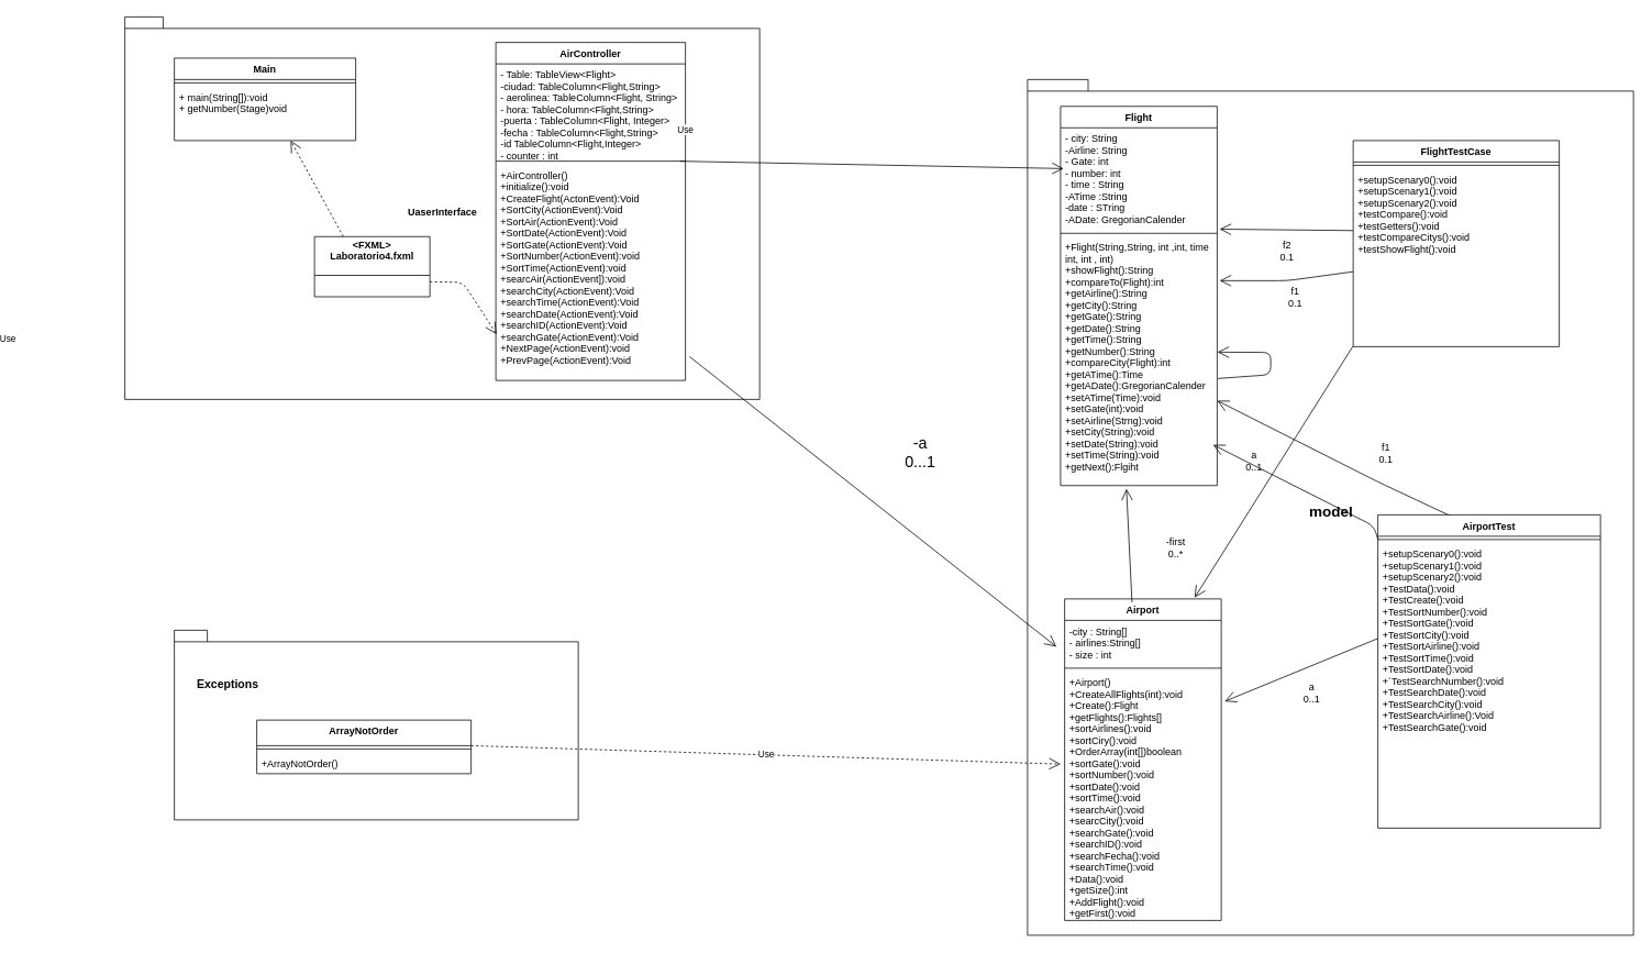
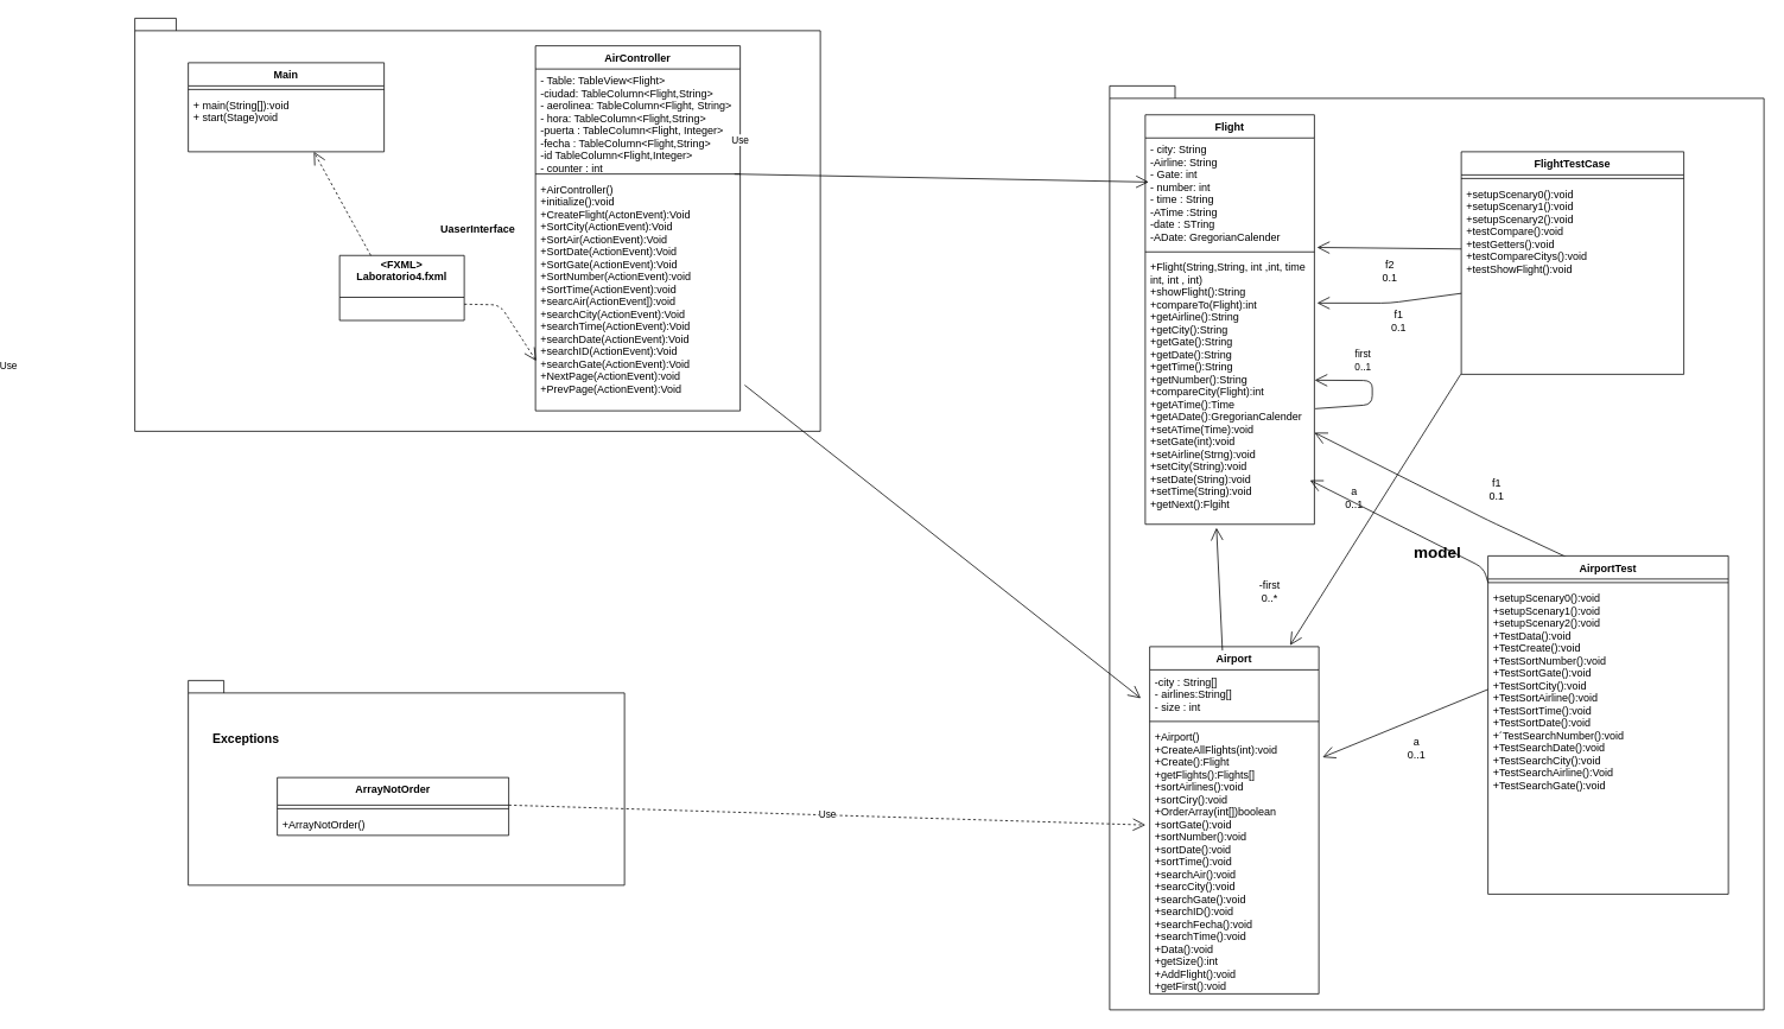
  <mxCell id="0" />
  <mxCell id="1" parent="0" />
  <mxCell id="2" value="" style="shape=folder;fontStyle=1;spacingTop=10;tabWidth=40;tabHeight=14;tabPosition=left;html=1;" parent="1" vertex="1"><mxGeometry x="80" y="764" width="490" height="230" as="geometry" /></mxCell>
  <mxCell id="3" value="&lt;span style=&quot;font-size: 18px&quot;&gt;model&lt;/span&gt;" style="shape=folder;fontStyle=1;spacingTop=10;tabWidth=40;tabHeight=14;tabPosition=left;html=1;" parent="1" vertex="1"><mxGeometry x="1115" y="96" width="735" height="1038" as="geometry" /></mxCell>
  <mxCell id="4" value="&lt;span&gt;UaserInterface&lt;/span&gt;" style="shape=folder;fontStyle=1;spacingTop=10;tabWidth=40;tabHeight=14;tabPosition=left;html=1;" parent="1" vertex="1"><mxGeometry x="20" y="20" width="770" height="464" as="geometry" /></mxCell>
  <mxCell id="5" value="Main" style="swimlane;fontStyle=1;align=center;verticalAlign=top;childLayout=stackLayout;horizontal=1;startSize=26;horizontalStack=0;resizeParent=1;resizeParentMax=0;resizeLast=0;collapsible=1;marginBottom=0;" parent="1" vertex="1"><mxGeometry x="80" y="70" width="220" height="100" as="geometry" /></mxCell>
  <mxCell id="6" value="" style="line;strokeWidth=1;fillColor=none;align=left;verticalAlign=middle;spacingTop=-1;spacingLeft=3;spacingRight=3;rotatable=0;labelPosition=right;points=[];portConstraint=eastwest;" parent="5" vertex="1"><mxGeometry y="26" width="220" height="8" as="geometry" /></mxCell>
- <mxCell id="7" value="+ main(String[]):void&#10;+ getNumber(Stage)void&#10;" style="text;strokeColor=none;fillColor=none;align=left;verticalAlign=top;spacingLeft=4;spacingRight=4;overflow=hidden;rotatable=0;points=[[0,0.5],[1,0.5]];portConstraint=eastwest;" parent="5" vertex="1"><mxGeometry y="34" width="220" height="66" as="geometry" /></mxCell>
+ <mxCell id="7" value="+ main(String[]):void&#10;+ start(Stage)void&#10;" style="text;strokeColor=none;fillColor=none;align=left;verticalAlign=top;spacingLeft=4;spacingRight=4;overflow=hidden;rotatable=0;points=[[0,0.5],[1,0.5]];portConstraint=eastwest;" parent="5" vertex="1"><mxGeometry y="34" width="220" height="66" as="geometry" /></mxCell>
  <mxCell id="8" value="AirController" style="swimlane;fontStyle=1;align=center;verticalAlign=top;childLayout=stackLayout;horizontal=1;startSize=26;horizontalStack=0;resizeParent=1;resizeParentMax=0;resizeLast=0;collapsible=1;marginBottom=0;" parent="1" vertex="1"><mxGeometry x="470" y="51" width="230" height="410" as="geometry" /></mxCell>
  <mxCell id="9" value="- Table: TableView&lt;Flight&gt;&#10;-ciudad: TableColumn&lt;Flight,String&gt;&#10;- aerolinea: TableColumn&lt;Flight, String&gt;&#10;- hora: TableColumn&lt;Flight,String&gt;&#10;-puerta : TableColumn&lt;Flight, Integer&gt;&#10;-fecha : TableColumn&lt;Flight,String&gt;&#10;-id TableColumn&lt;Flight,Integer&gt;&#10;- counter : int&#10;&#10;" style="text;strokeColor=none;fillColor=none;align=left;verticalAlign=top;spacingLeft=4;spacingRight=4;overflow=hidden;rotatable=0;points=[[0,0.5],[1,0.5]];portConstraint=eastwest;" parent="8" vertex="1"><mxGeometry y="26" width="230" height="114" as="geometry" /></mxCell>
  <mxCell id="10" value="" style="line;strokeWidth=1;fillColor=none;align=left;verticalAlign=middle;spacingTop=-1;spacingLeft=3;spacingRight=3;rotatable=0;labelPosition=right;points=[];portConstraint=eastwest;" parent="8" vertex="1"><mxGeometry y="140" width="230" height="8" as="geometry" /></mxCell>
  <mxCell id="11" value="+AirController()&#10;+initialize():void&#10;+CreateFlight(ActonEvent):Void&#10;+SortCity(ActionEvent):Void&#10;+SortAir(ActionEvent):Void&#10;+SortDate(ActionEvent):Void&#10;+SortGate(ActionEvent):Void&#10;+SortNumber(ActionEvent):void&#10;+SortTime(ActionEvent):void&#10;+searcAir(ActionEvent]):void&#10;+searchCity(ActionEvent):Void&#10;+searchTime(ActionEvent):Void&#10;+searchDate(ActionEvent):Void&#10;+searchID(ActionEvent):Void&#10;+searchGate(ActionEvent):Void&#10;+NextPage(ActionEvent):void&#10;+PrevPage(ActionEvent):Void&#10;&#10;&#10;&#10;&#10;&#10;&#10;&#10;&#10;" style="text;strokeColor=none;fillColor=none;align=left;verticalAlign=top;spacingLeft=4;spacingRight=4;overflow=hidden;rotatable=0;points=[[0,0.5],[1,0.5]];portConstraint=eastwest;" parent="8" vertex="1"><mxGeometry y="148" width="230" height="262" as="geometry" /></mxCell>
  <mxCell id="12" value="" style="endArrow=open;endFill=1;endSize=12;html=1;exitX=0.972;exitY=0.507;exitDx=0;exitDy=0;exitPerimeter=0;" parent="1" source="10" edge="1"><mxGeometry width="160" relative="1" as="geometry"><mxPoint x="730" y="224" as="sourcePoint" /><mxPoint x="1158.824" y="204" as="targetPoint" /></mxGeometry></mxCell>
  <mxCell id="13" value="Flight" style="swimlane;fontStyle=1;align=center;verticalAlign=top;childLayout=stackLayout;horizontal=1;startSize=26;horizontalStack=0;resizeParent=1;resizeParentMax=0;resizeLast=0;collapsible=1;marginBottom=0;" parent="1" vertex="1"><mxGeometry x="1155" y="128.5" width="190" height="460" as="geometry" /></mxCell>
  <mxCell id="14" value="- city: String&#10;-Airline: String&#10;- Gate: int&#10;- number: int&#10;- time : String&#10;-ATime :String&#10;-date : STring&#10;-ADate: GregorianCalender&#10;&#10;" style="text;strokeColor=none;fillColor=none;align=left;verticalAlign=top;spacingLeft=4;spacingRight=4;overflow=hidden;rotatable=0;points=[[0,0.5],[1,0.5]];portConstraint=eastwest;" parent="13" vertex="1"><mxGeometry y="26" width="190" height="124" as="geometry" /></mxCell>
  <mxCell id="15" value="" style="line;strokeWidth=1;fillColor=none;align=left;verticalAlign=middle;spacingTop=-1;spacingLeft=3;spacingRight=3;rotatable=0;labelPosition=right;points=[];portConstraint=eastwest;" parent="13" vertex="1"><mxGeometry y="150" width="190" height="8" as="geometry" /></mxCell>
  <mxCell id="16" value="+Flight(String,String, int ,int, time&#10;int, int , int)&#10;+showFlight():String&#10;+compareTo(Flight):int&#10;+getAirline():String&#10;+getCity():String&#10;+getGate():String&#10;+getDate():String&#10;+getTime():String&#10;+getNumber():String&#10;+compareCity(Flight):int&#10;+getATime():Time&#10;+getADate():GregorianCalender&#10;+setATime(Time):void&#10;+setGate(int):void&#10;+setAirline(Strng):void&#10;+setCity(String):void&#10;+setDate(String):void&#10;+setTime(String):void&#10;+getNext():Flgiht&#10;&#10;&#10;" style="text;strokeColor=none;fillColor=none;align=left;verticalAlign=top;spacingLeft=4;spacingRight=4;overflow=hidden;rotatable=0;points=[[0,0.5],[1,0.5]];portConstraint=eastwest;" parent="13" vertex="1"><mxGeometry y="158" width="190" height="302" as="geometry" /></mxCell>
  <mxCell id="17" value="" style="endArrow=open;endFill=1;endSize=12;html=1;exitX=1.005;exitY=0.57;exitDx=0;exitDy=0;exitPerimeter=0;entryX=1.002;entryY=0.464;entryDx=0;entryDy=0;entryPerimeter=0;" parent="13" source="16" target="16" edge="1"><mxGeometry width="160" relative="1" as="geometry"><mxPoint x="185" y="315.5" as="sourcePoint" /><mxPoint x="345" y="315.5" as="targetPoint" /><Array as="points"><mxPoint x="255" y="325.5" /><mxPoint x="255" y="298.5" /></Array></mxGeometry></mxCell>
  <mxCell id="18" value="Airport" style="swimlane;fontStyle=1;align=center;verticalAlign=top;childLayout=stackLayout;horizontal=1;startSize=26;horizontalStack=0;resizeParent=1;resizeParentMax=0;resizeLast=0;collapsible=1;marginBottom=0;" parent="1" vertex="1"><mxGeometry x="1160" y="726" width="190" height="390" as="geometry" /></mxCell>
  <mxCell id="19" value="-city : String[]&#10;- airlines:String[]&#10;- size : int&#10;" style="text;strokeColor=none;fillColor=none;align=left;verticalAlign=top;spacingLeft=4;spacingRight=4;overflow=hidden;rotatable=0;points=[[0,0.5],[1,0.5]];portConstraint=eastwest;" parent="18" vertex="1"><mxGeometry y="26" width="190" height="54" as="geometry" /></mxCell>
  <mxCell id="20" value="" style="line;strokeWidth=1;fillColor=none;align=left;verticalAlign=middle;spacingTop=-1;spacingLeft=3;spacingRight=3;rotatable=0;labelPosition=right;points=[];portConstraint=eastwest;" parent="18" vertex="1"><mxGeometry y="80" width="190" height="8" as="geometry" /></mxCell>
  <mxCell id="21" value="+Airport()&#10;+CreateAllFlights(int):void&#10;+Create():Flight&#10;+getFlights():Flights[]&#10;+sortAirlines():void&#10;+sortCiry():void&#10;+OrderArray(int[])boolean&#10;+sortGate():void&#10;+sortNumber():void&#10;+sortDate():void&#10;+sortTime():void&#10;+searchAir():void&#10;+searcCity():void&#10;+searchGate():void&#10;+searchID():void&#10;+searchFecha():void&#10;+searchTime():void&#10;+Data():void&#10;+getSize():int&#10;+AddFlight():void&#10;+getFirst():void&#10;&#10;&#10;" style="text;strokeColor=none;fillColor=none;align=left;verticalAlign=top;spacingLeft=4;spacingRight=4;overflow=hidden;rotatable=0;points=[[0,0.5],[1,0.5]];portConstraint=eastwest;" parent="18" vertex="1"><mxGeometry y="88" width="190" height="302" as="geometry" /></mxCell>
  <mxCell id="22" value="" style="endArrow=open;endFill=1;endSize=12;html=1;entryX=0.421;entryY=1.013;entryDx=0;entryDy=0;entryPerimeter=0;exitX=0.43;exitY=0.011;exitDx=0;exitDy=0;exitPerimeter=0;" parent="1" source="18" target="16" edge="1"><mxGeometry width="160" relative="1" as="geometry"><mxPoint x="1190" y="684" as="sourcePoint" /><mxPoint x="1240" y="594" as="targetPoint" /></mxGeometry></mxCell>
  <mxCell id="23" value="&lt;div&gt;-first&lt;/div&gt;&lt;div&gt;0..*&lt;br&gt;&lt;/div&gt;" style="text;html=1;strokeColor=none;fillColor=none;align=center;verticalAlign=middle;whiteSpace=wrap;rounded=0;" parent="1" vertex="1"><mxGeometry x="1250" y="644" width="90" height="40" as="geometry" /></mxCell>
  <mxCell id="24" value="" style="endArrow=open;endFill=1;endSize=12;html=1;exitX=1.022;exitY=0.89;exitDx=0;exitDy=0;exitPerimeter=0;" parent="1" source="11" edge="1"><mxGeometry width="160" relative="1" as="geometry"><mxPoint x="750" y="354" as="sourcePoint" /><mxPoint x="1150" y="784" as="targetPoint" /></mxGeometry></mxCell>
- <mxCell id="25" value="&lt;div style=&quot;font-size: 19px&quot;&gt;&lt;font style=&quot;font-size: 19px&quot;&gt;-a&lt;/font&gt;&lt;/div&gt;&lt;div style=&quot;font-size: 19px&quot;&gt;&lt;font style=&quot;font-size: 19px&quot;&gt;0...1&lt;br&gt;&lt;/font&gt;&lt;/div&gt;" style="text;html=1;strokeColor=none;fillColor=none;align=center;verticalAlign=middle;whiteSpace=wrap;rounded=0;" parent="1" vertex="1"><mxGeometry x="940" y="514" width="90" height="70" as="geometry" /></mxCell>
  <mxCell id="26" value="&lt;FXML&gt;&#10;Laboratorio4.fxml&#10;" style="swimlane;fontStyle=1;childLayout=stackLayout;horizontal=1;startSize=47;fillColor=none;horizontalStack=0;resizeParent=1;resizeParentMax=0;resizeLast=0;collapsible=1;marginBottom=0;" parent="1" vertex="1"><mxGeometry x="250" y="286.5" width="140" height="73" as="geometry" /></mxCell>
  <mxCell id="27" value="Use" style="endArrow=open;endSize=12;dashed=1;html=1;entryX=0.004;entryY=0.786;entryDx=0;entryDy=0;entryPerimeter=0;exitX=1;exitY=0.75;exitDx=0;exitDy=0;" parent="1" source="26" target="11" edge="1"><mxGeometry x="-0.012" y="371" width="160" relative="1" as="geometry"><mxPoint x="340" y="394" as="sourcePoint" /><mxPoint x="500" y="394" as="targetPoint" /><Array as="points"><mxPoint x="430" y="342" /></Array><mxPoint x="-50" y="3" as="offset" /></mxGeometry></mxCell>
  <mxCell id="28" value="Use" style="endArrow=open;endSize=12;dashed=1;html=1;entryX=0.641;entryY=1;entryDx=0;entryDy=0;entryPerimeter=0;exitX=0.25;exitY=0;exitDx=0;exitDy=0;" parent="1" source="26" target="7" edge="1"><mxGeometry x="-0.012" y="371" width="160" relative="1" as="geometry"><mxPoint x="400" y="351" as="sourcePoint" /><mxPoint x="481" y="352" as="targetPoint" /><Array as="points" /><mxPoint x="-50" y="3" as="offset" /></mxGeometry></mxCell>
  <mxCell id="29" value="ArrayNotOrder" style="swimlane;fontStyle=1;align=center;verticalAlign=top;childLayout=stackLayout;horizontal=1;startSize=31;horizontalStack=0;resizeParent=1;resizeParentMax=0;resizeLast=0;collapsible=1;marginBottom=0;" parent="1" vertex="1"><mxGeometry x="180" y="873" width="260" height="65" as="geometry" /></mxCell>
  <mxCell id="30" value="" style="line;strokeWidth=1;fillColor=none;align=left;verticalAlign=middle;spacingTop=-1;spacingLeft=3;spacingRight=3;rotatable=0;labelPosition=right;points=[];portConstraint=eastwest;" parent="29" vertex="1"><mxGeometry y="31" width="260" height="8" as="geometry" /></mxCell>
  <mxCell id="31" value="+ArrayNotOrder()" style="text;strokeColor=none;fillColor=none;align=left;verticalAlign=top;spacingLeft=4;spacingRight=4;overflow=hidden;rotatable=0;points=[[0,0.5],[1,0.5]];portConstraint=eastwest;" parent="29" vertex="1"><mxGeometry y="39" width="260" height="26" as="geometry" /></mxCell>
  <mxCell id="32" value="&lt;b&gt;&lt;font style=&quot;font-size: 14px&quot;&gt;Exceptions&lt;/font&gt;&lt;/b&gt;" style="text;html=1;strokeColor=none;fillColor=none;align=center;verticalAlign=middle;whiteSpace=wrap;rounded=0;" parent="1" vertex="1"><mxGeometry x="105" y="806" width="80" height="48" as="geometry" /></mxCell>
  <mxCell id="33" value="Use" style="endArrow=open;endSize=12;dashed=1;html=1;entryX=-0.025;entryY=0.372;entryDx=0;entryDy=0;entryPerimeter=0;" parent="1" target="21" edge="1"><mxGeometry width="160" relative="1" as="geometry"><mxPoint x="440" y="904" as="sourcePoint" /><mxPoint x="600" y="904" as="targetPoint" /></mxGeometry></mxCell>
+ <mxCell id="34" value="&lt;font style=&quot;font-size: 11px&quot;&gt;first&lt;br&gt;0..1&lt;/font&gt;&lt;br&gt;" style="text;html=1;strokeColor=none;fillColor=none;align=center;verticalAlign=middle;whiteSpace=wrap;rounded=0;" parent="1" vertex="1"><mxGeometry x="1380" y="394" width="40" height="20" as="geometry" /></mxCell>
  <mxCell id="35" value="FlightTestCase" style="swimlane;fontStyle=1;align=center;verticalAlign=top;childLayout=stackLayout;horizontal=1;startSize=26;horizontalStack=0;resizeParent=1;resizeParentMax=0;resizeLast=0;collapsible=1;marginBottom=0;" parent="1" vertex="1"><mxGeometry x="1510" y="170" width="250" height="250" as="geometry" /></mxCell>
  <mxCell id="36" value="" style="line;strokeWidth=1;fillColor=none;align=left;verticalAlign=middle;spacingTop=-1;spacingLeft=3;spacingRight=3;rotatable=0;labelPosition=right;points=[];portConstraint=eastwest;" parent="35" vertex="1"><mxGeometry y="26" width="250" height="8" as="geometry" /></mxCell>
  <mxCell id="37" value="+setupScenary0():void&#10;+setupScenary1():void&#10;+setupScenary2():void&#10;+testCompare():void&#10;+testGetters():void&#10;+testCompareCitys():void&#10;+testShowFlight():void&#10;&#10;" style="text;strokeColor=none;fillColor=none;align=left;verticalAlign=top;spacingLeft=4;spacingRight=4;overflow=hidden;rotatable=0;points=[[0,0.5],[1,0.5]];portConstraint=eastwest;" parent="35" vertex="1"><mxGeometry y="34" width="250" height="216" as="geometry" /></mxCell>
  <mxCell id="38" value="" style="endArrow=open;endFill=1;endSize=12;html=1;entryX=1.016;entryY=0.177;entryDx=0;entryDy=0;entryPerimeter=0;" parent="1" source="37" target="16" edge="1"><mxGeometry width="160" relative="1" as="geometry"><mxPoint x="1410" y="324" as="sourcePoint" /><mxPoint x="1570" y="324" as="targetPoint" /><Array as="points"><mxPoint x="1430" y="340" /></Array></mxGeometry></mxCell>
  <mxCell id="39" value="" style="endArrow=open;endFill=1;endSize=12;html=1;entryX=1.016;entryY=0.075;entryDx=0;entryDy=0;entryPerimeter=0;" parent="1" edge="1"><mxGeometry width="160" relative="1" as="geometry"><mxPoint x="1510" y="279.193" as="sourcePoint" /><mxPoint x="1348" y="277.5" as="targetPoint" /></mxGeometry></mxCell>
  <mxCell id="40" value="f1&lt;br&gt;0.1&lt;br&gt;" style="text;html=1;strokeColor=none;fillColor=none;align=center;verticalAlign=middle;whiteSpace=wrap;rounded=0;" parent="1" vertex="1"><mxGeometry x="1420" y="350" width="40" height="20" as="geometry" /></mxCell>
  <mxCell id="41" value="f2&lt;br&gt;0.1&lt;br&gt;" style="text;html=1;strokeColor=none;fillColor=none;align=center;verticalAlign=middle;whiteSpace=wrap;rounded=0;" parent="1" vertex="1"><mxGeometry x="1410" y="294" width="40" height="20" as="geometry" /></mxCell>
  <mxCell id="42" value="" style="endArrow=open;endFill=1;endSize=12;html=1;exitX=-0.002;exitY=0.999;exitDx=0;exitDy=0;exitPerimeter=0;entryX=0.83;entryY=-0.004;entryDx=0;entryDy=0;entryPerimeter=0;" parent="1" source="37" target="18" edge="1"><mxGeometry width="160" relative="1" as="geometry"><mxPoint x="1420" y="524" as="sourcePoint" /><mxPoint x="1580" y="524" as="targetPoint" /></mxGeometry></mxCell>
  <mxCell id="43" value="a&lt;br&gt;0..1&lt;br&gt;" style="text;html=1;strokeColor=none;fillColor=none;align=center;verticalAlign=middle;whiteSpace=wrap;rounded=0;" parent="1" vertex="1"><mxGeometry x="1370" y="549" width="40" height="20" as="geometry" /></mxCell>
  <mxCell id="44" value="" style="endArrow=open;endFill=1;endSize=12;html=1;" parent="1" target="16" edge="1"><mxGeometry width="160" relative="1" as="geometry"><mxPoint x="1633.77" y="628" as="sourcePoint" /><mxPoint x="1520.294" y="564.206" as="targetPoint" /><Array as="points"><mxPoint x="1540" y="584" /></Array></mxGeometry></mxCell>
  <mxCell id="45" value="f1&lt;br&gt;0.1&lt;br&gt;" style="text;html=1;strokeColor=none;fillColor=none;align=center;verticalAlign=middle;whiteSpace=wrap;rounded=0;" parent="1" vertex="1"><mxGeometry x="1530" y="539" width="40" height="20" as="geometry" /></mxCell>
  <mxCell id="46" value="" style="endArrow=open;endFill=1;endSize=12;html=1;exitX=0;exitY=0.75;exitDx=0;exitDy=0;" parent="1" edge="1"><mxGeometry width="160" relative="1" as="geometry"><mxPoint x="1540.059" y="653.824" as="sourcePoint" /><mxPoint x="1340" y="538.991" as="targetPoint" /><Array as="points"><mxPoint x="1535" y="637.5" /></Array></mxGeometry></mxCell>
  <mxCell id="47" value="AirportTest" style="swimlane;fontStyle=1;align=center;verticalAlign=top;childLayout=stackLayout;horizontal=1;startSize=26;horizontalStack=0;resizeParent=1;resizeParentMax=0;resizeLast=0;collapsible=1;marginBottom=0;" parent="1" vertex="1"><mxGeometry x="1540" y="624" width="270" height="380" as="geometry" /></mxCell>
  <mxCell id="48" value="" style="line;strokeWidth=1;fillColor=none;align=left;verticalAlign=middle;spacingTop=-1;spacingLeft=3;spacingRight=3;rotatable=0;labelPosition=right;points=[];portConstraint=eastwest;" parent="47" vertex="1"><mxGeometry y="26" width="270" height="8" as="geometry" /></mxCell>
  <mxCell id="49" value="+setupScenary0():void&#10;+setupScenary1():void&#10;+setupScenary2():void&#10;+TestData():void&#10;+TestCreate():void&#10;+TestSortNumber():void&#10;+TestSortGate():void&#10;+TestSortCity():void&#10;+TestSortAirline():void&#10;+TestSortTime():void&#10;+TestSortDate():void&#10;+´TestSearchNumber():void&#10;+TestSearchDate():void&#10;+TestSearchCity():void&#10;+TestSearchAirline():Void&#10;+TestSearchGate():void&#10;&#10;&#10;" style="text;strokeColor=none;fillColor=none;align=left;verticalAlign=top;spacingLeft=4;spacingRight=4;overflow=hidden;rotatable=0;points=[[0,0.5],[1,0.5]];portConstraint=eastwest;" parent="47" vertex="1"><mxGeometry y="34" width="270" height="346" as="geometry" /></mxCell>
  <mxCell id="50" value="" style="endArrow=open;endFill=1;endSize=12;html=1;entryX=1.022;entryY=0.12;entryDx=0;entryDy=0;entryPerimeter=0;" parent="47" target="21" edge="1"><mxGeometry width="160" relative="1" as="geometry"><mxPoint y="150" as="sourcePoint" /><mxPoint x="160" y="150" as="targetPoint" /></mxGeometry></mxCell>
  <mxCell id="51" value="a&lt;br&gt;0..1&lt;br&gt;" style="text;html=1;strokeColor=none;fillColor=none;align=center;verticalAlign=middle;whiteSpace=wrap;rounded=0;" parent="1" vertex="1"><mxGeometry x="1440" y="830" width="40" height="20" as="geometry" /></mxCell>
